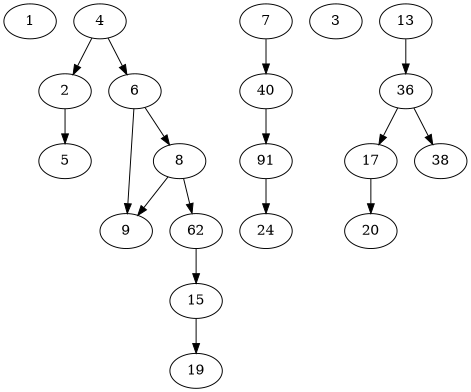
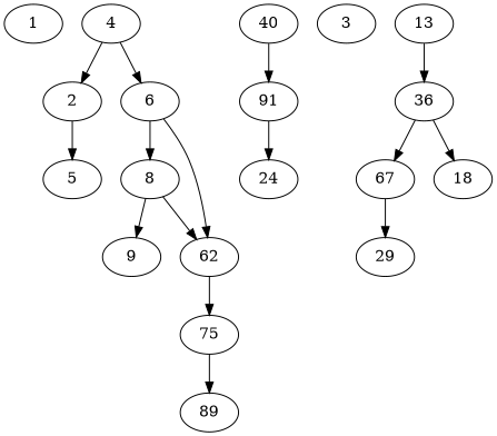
  digraph {
    node [alpha=0.19]
    1 [alpha=0.11 expect_size=39664640]
    2 [alpha=0.14 expect_size=52012032]
    5 [alpha=0.12 expect_size=45091840]
    4 [expect_size=36174848]
    6 [alpha=0.13 expect_size=35886080]
    8 [alpha=0.12 expect_size=15750144]
    9 [alpha=0.04 expect_size=34488320]
-   7 [alpha=0.17 expect_size=47915008]
    n9 [alpha=0.08 expect_size=24813568 label=40]
    3 [alpha=0.06 expect_size=44728320]
    n11 [alpha=0.04 expect_size=19117056 label=62]
    n12 [expect_size=40705024 label=91]
-   15 [alpha=0.05 expect_size=14869504]
+   15 [alpha=0.05 expect_size=14869504 label=75]
    13 [alpha=0.01 expect_size=51491840]
    n15 [alpha=0.14 expect_size=44166144 label=36]
    n16 [alpha=0.13 expect_size=17396736 label=24]
-   19 [expect_size=48378880]
-   17 [alpha=0.18 expect_size=27478016]
-   18 [alpha=0.06 expect_size=19804160 label=38]
-   20 [alpha=0.08 expect_size=10347520]
+   19 [expect_size=48378880 label=89]
+   17 [alpha=0.18 expect_size=27478016 label=67]
+   18 [alpha=0.06 expect_size=19804160]
+   20 [alpha=0.08 expect_size=10347520 label=29]
    2 -> 5
    4 -> 2
    4 -> 6
    6 -> 8
-   6 -> 9
+   6 -> n11
    8 -> 9
    8 -> n11
-   7 -> n9
    n9 -> n12
    n11 -> 15
    n12 -> n16
    15 -> 19
    13 -> n15
    n15 -> 17
    n15 -> 18
    17 -> 20
  }
